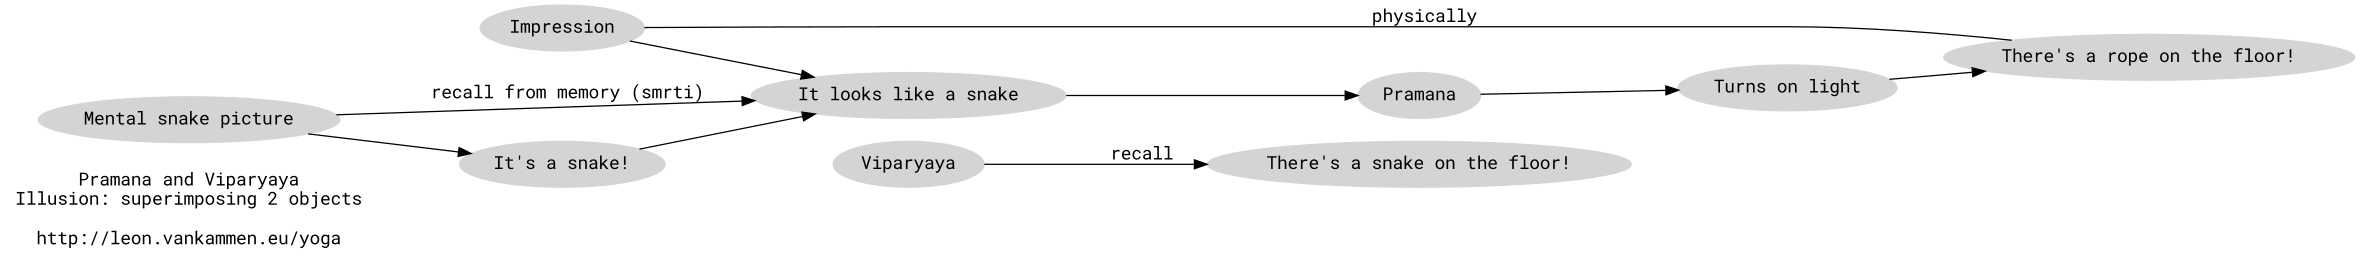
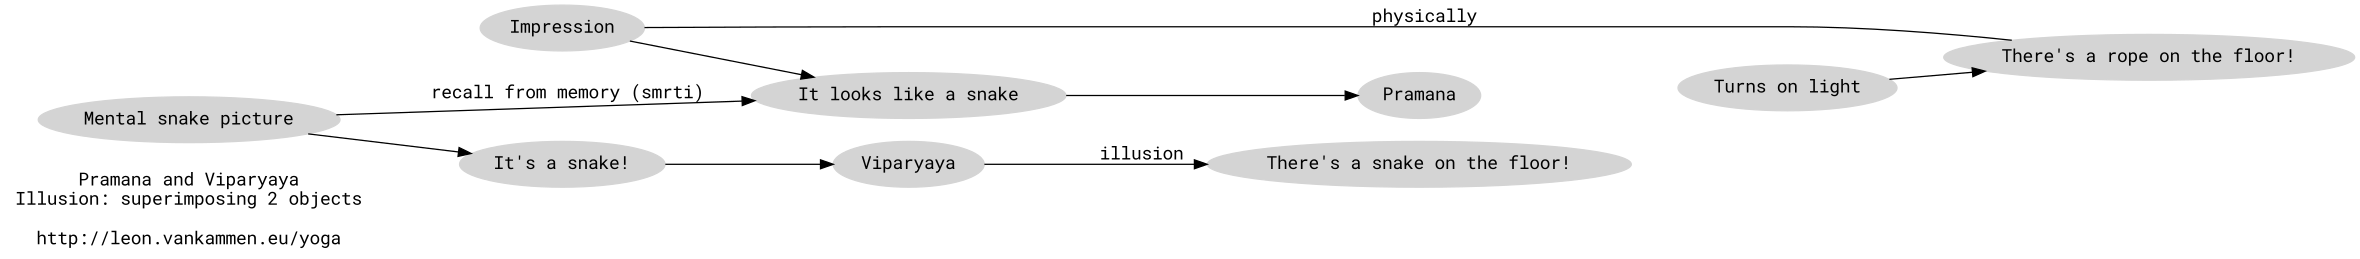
  digraph {
    fontname="Roboto Mono"
    rankdir=LR
    node [fontname="Roboto Mono" color=gray83 style=filled]
    edge [fontname="Roboto Mono"]
    "Pramana and Viparyaya\nIllusion: superimposing 2 objects\n\nhttp://leon.vankammen.eu/yoga" [shape=plaintext color="" style=""]
    Impression
    "It looks like a snake"
    Pramana
    "Turns on light"
    "Mental snake picture"
    "It's a snake!"
    "There's a rope on the floor!"
    Viparyaya
    "There's a snake on the floor!"
    Impression -> "It looks like a snake"
    "It looks like a snake" -> Pramana
-   Pramana -> "Turns on light"
    "Turns on light" -> "There's a rope on the floor!"
    "Mental snake picture" -> "It looks like a snake" [label=" recall from memory (smrti)"]
    "Mental snake picture" -> "It's a snake!"
-   "It's a snake!" -> "It looks like a snake"
+   "It's a snake!" -> Viparyaya
    "There's a rope on the floor!" -> Impression [dir=none label=" physically"]
-   Viparyaya -> "There's a snake on the floor!" [label=" recall"]
+   Viparyaya -> "There's a snake on the floor!" [label=" illusion"]
  }
